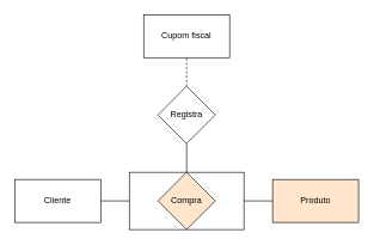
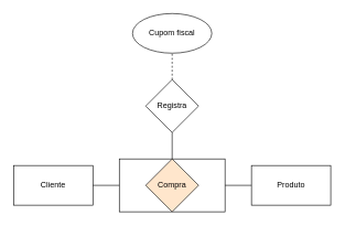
  <mxCell id="0" />
  <mxCell id="1" parent="0" />
  <mxCell id="2" value="" style="rounded=0;whiteSpace=wrap;html=1;shadow=0;" vertex="1" parent="1"><mxGeometry x="180" y="240" width="160" height="80" as="geometry" /></mxCell>
  <mxCell id="3" value="Cliente" style="rounded=0;whiteSpace=wrap;html=1;" vertex="1" parent="1"><mxGeometry x="20" y="250" width="120" height="60" as="geometry" /></mxCell>
  <mxCell id="4" value="Compra" style="rhombus;whiteSpace=wrap;html=1;fillColor=#ffe6cc;" vertex="1" parent="1"><mxGeometry x="220" y="240" width="80" height="80" as="geometry" /></mxCell>
- <mxCell id="5" value="Produto" style="rounded=0;whiteSpace=wrap;html=1;fillColor=#ffe6cc;" vertex="1" parent="1"><mxGeometry x="380" y="250" width="120" height="60" as="geometry" /></mxCell>
+ <mxCell id="5" value="Produto" style="rounded=0;whiteSpace=wrap;html=1;" vertex="1" parent="1"><mxGeometry x="380" y="250" width="120" height="60" as="geometry" /></mxCell>
  <mxCell id="6" value="" style="endArrow=none;html=1;rounded=0;" edge="1" parent="1" source="3" target="2"><mxGeometry width="50" height="50" relative="1" as="geometry"><mxPoint x="240" y="310" as="sourcePoint" /><mxPoint x="290" y="260" as="targetPoint" /></mxGeometry></mxCell>
  <mxCell id="7" value="" style="endArrow=none;html=1;rounded=0;" edge="1" parent="1" source="2" target="5"><mxGeometry width="50" height="50" relative="1" as="geometry"><mxPoint x="240" y="310" as="sourcePoint" /><mxPoint x="290" y="260" as="targetPoint" /></mxGeometry></mxCell>
- <mxCell id="8" value="Cupom fiscal" style="rounded=0;whiteSpace=wrap;html=1;shadow=0;" vertex="1" parent="1"><mxGeometry x="200" width="120" height="60" as="geometry" y="20" /></mxCell>
+ <mxCell id="8" value="Cupom fiscal" style="ellipse;whiteSpace=wrap;html=1;shadow=0;" vertex="1" parent="1"><mxGeometry x="200" width="120" height="60" as="geometry" y="20" /></mxCell>
  <mxCell id="9" value="Registra" style="rhombus;whiteSpace=wrap;html=1;shadow=0;" vertex="1" parent="1"><mxGeometry x="220" y="120" width="80" height="80" as="geometry" /></mxCell>
  <mxCell id="10" value="" style="endArrow=none;html=1;rounded=0;dashed=1;" edge="1" parent="1" source="9" target="8"><mxGeometry width="50" height="50" relative="1" as="geometry"><mxPoint x="230" y="310" as="sourcePoint" /><mxPoint x="280" y="260" as="targetPoint" /></mxGeometry></mxCell>
  <mxCell id="11" value="" style="endArrow=none;html=1;rounded=0;" edge="1" parent="1" source="9" target="2"><mxGeometry width="50" height="50" relative="1" as="geometry"><mxPoint x="270" y="130" as="sourcePoint" /><mxPoint x="270" y="90" as="targetPoint" /></mxGeometry></mxCell>
